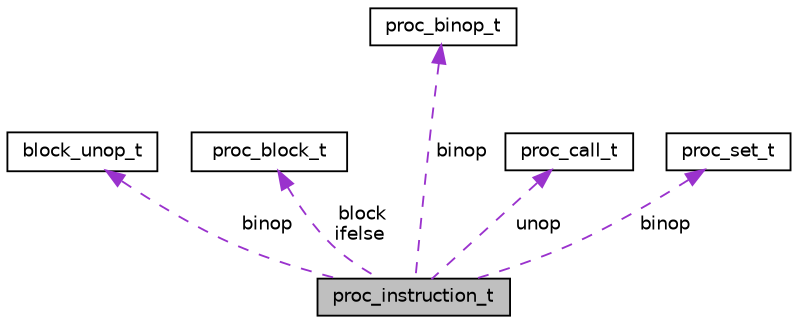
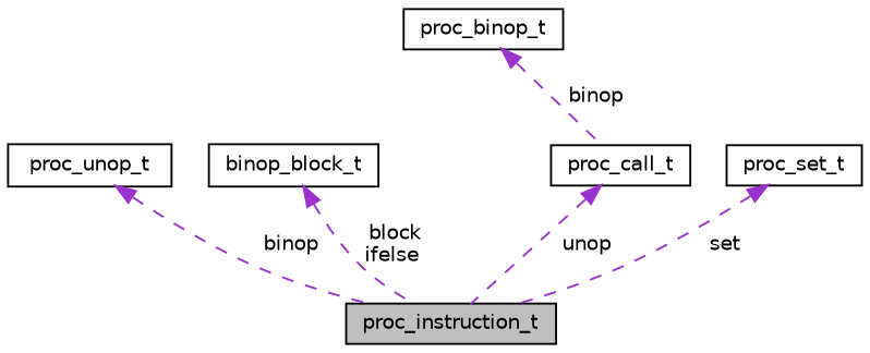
  digraph {
    node [color=black fillcolor=white fontname=Helvetica fontsize=10 shape=record style=filled]
    edge [color=darkorchid3 dir=back fontname=Helvetica fontsize=10 labelfontname=Helvetica labelfontsize=10 style=dashed]
    n1 [fillcolor=grey75 fontcolor=black height=0.2 label=proc_instruction_t width=0.4]
-   n2 [height=0.2 label=block_unop_t width=0.4]
-   n3 [height=0.2 label=proc_block_t width=0.4]
+   n2 [height=0.2 label=proc_unop_t width=0.4]
+   n3 [height=0.2 label=binop_block_t width=0.4]
    n4 [height=0.2 label=proc_call_t width=0.4]
    n5 [height=0.2 label=proc_set_t width=0.4]
    n6 [height=0.2 label=proc_binop_t width=0.4]
    n2 -> n1 [label=" binop"]
    n3 -> n1 [label=" block\nifelse"]
    n4 -> n1 [label=" unop"]
-   n5 -> n1 [label=" binop"]
-   n6 -> n1 [label=" binop"]
+   n5 -> n1 [label=" set"]
+   n6 -> n4 [label=" binop"]
  }
